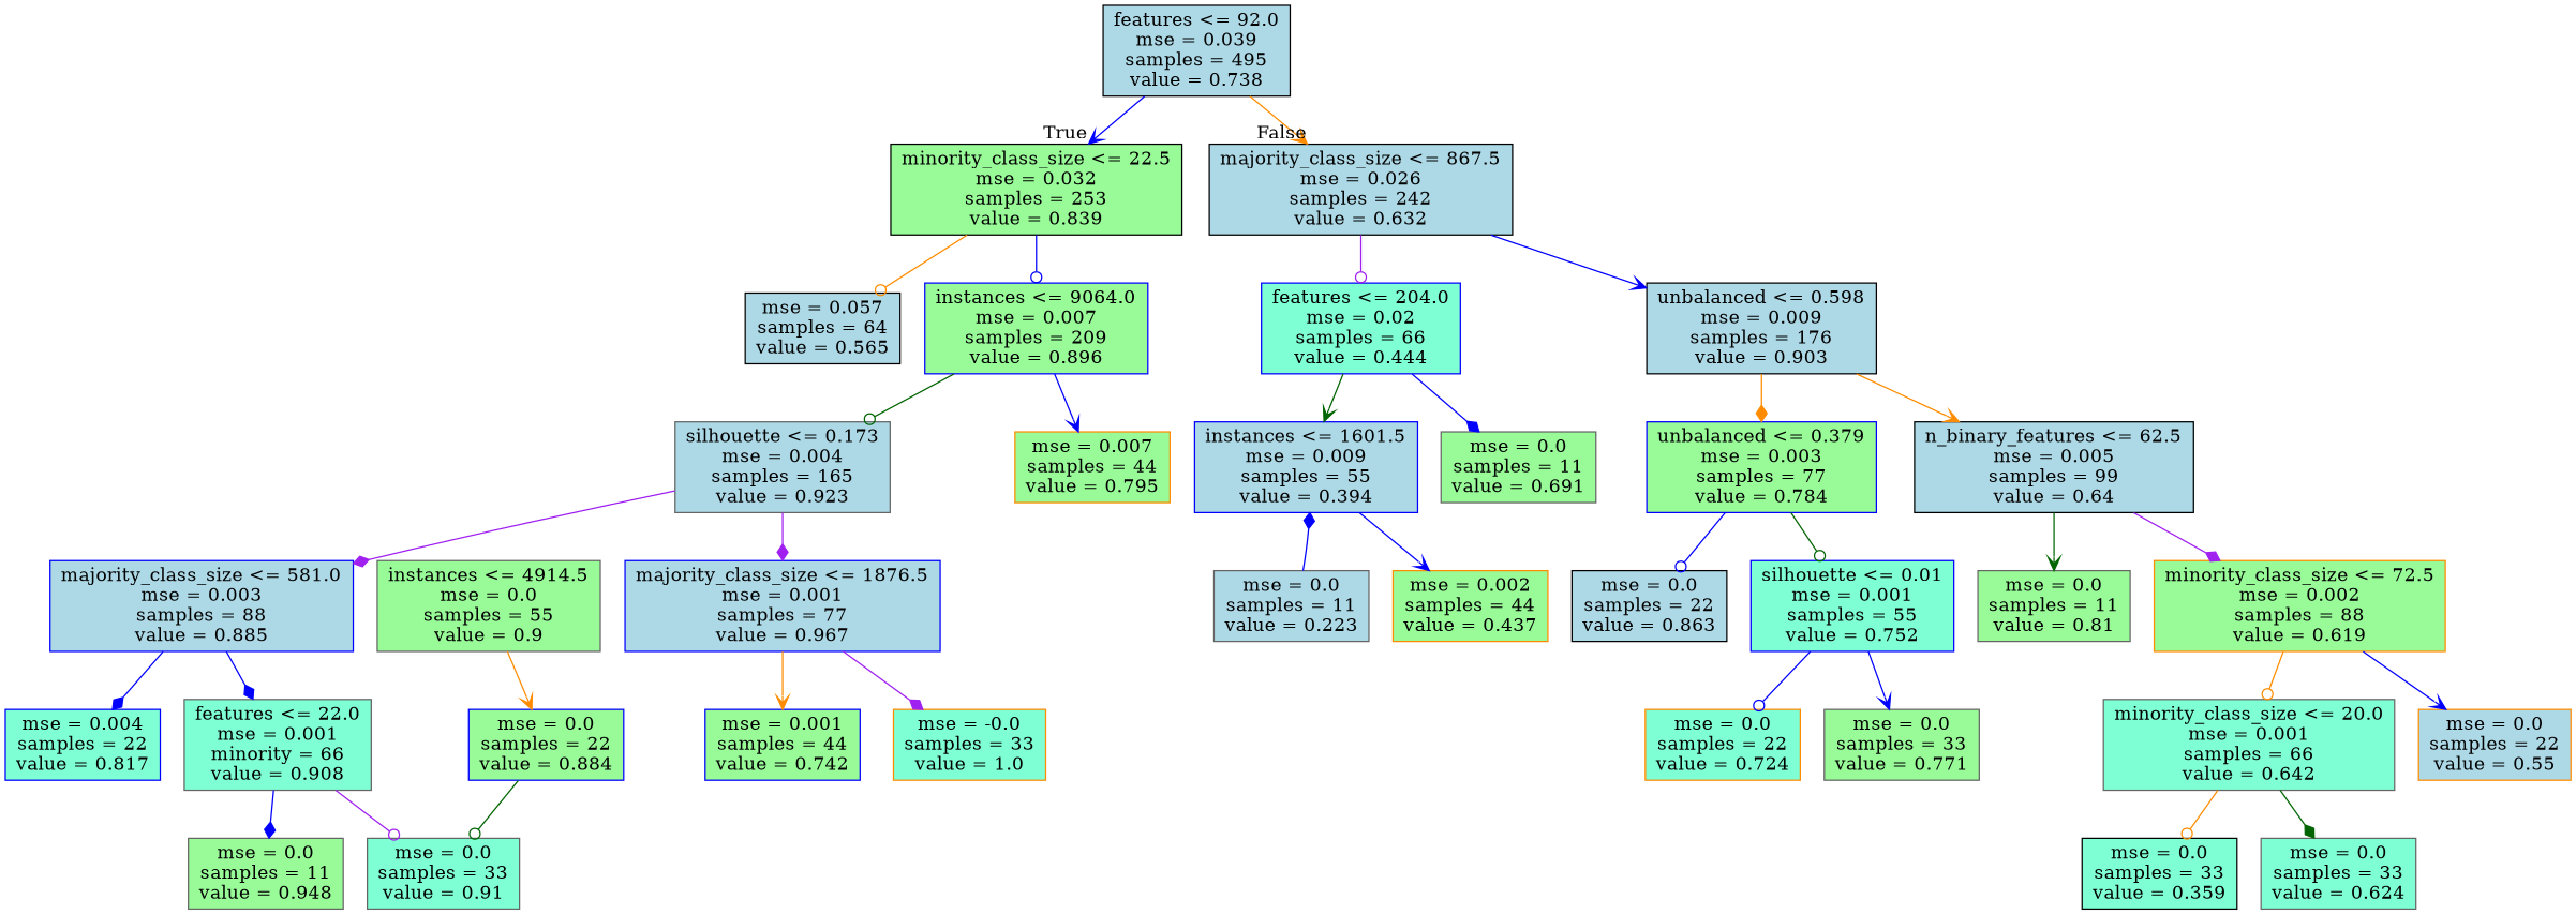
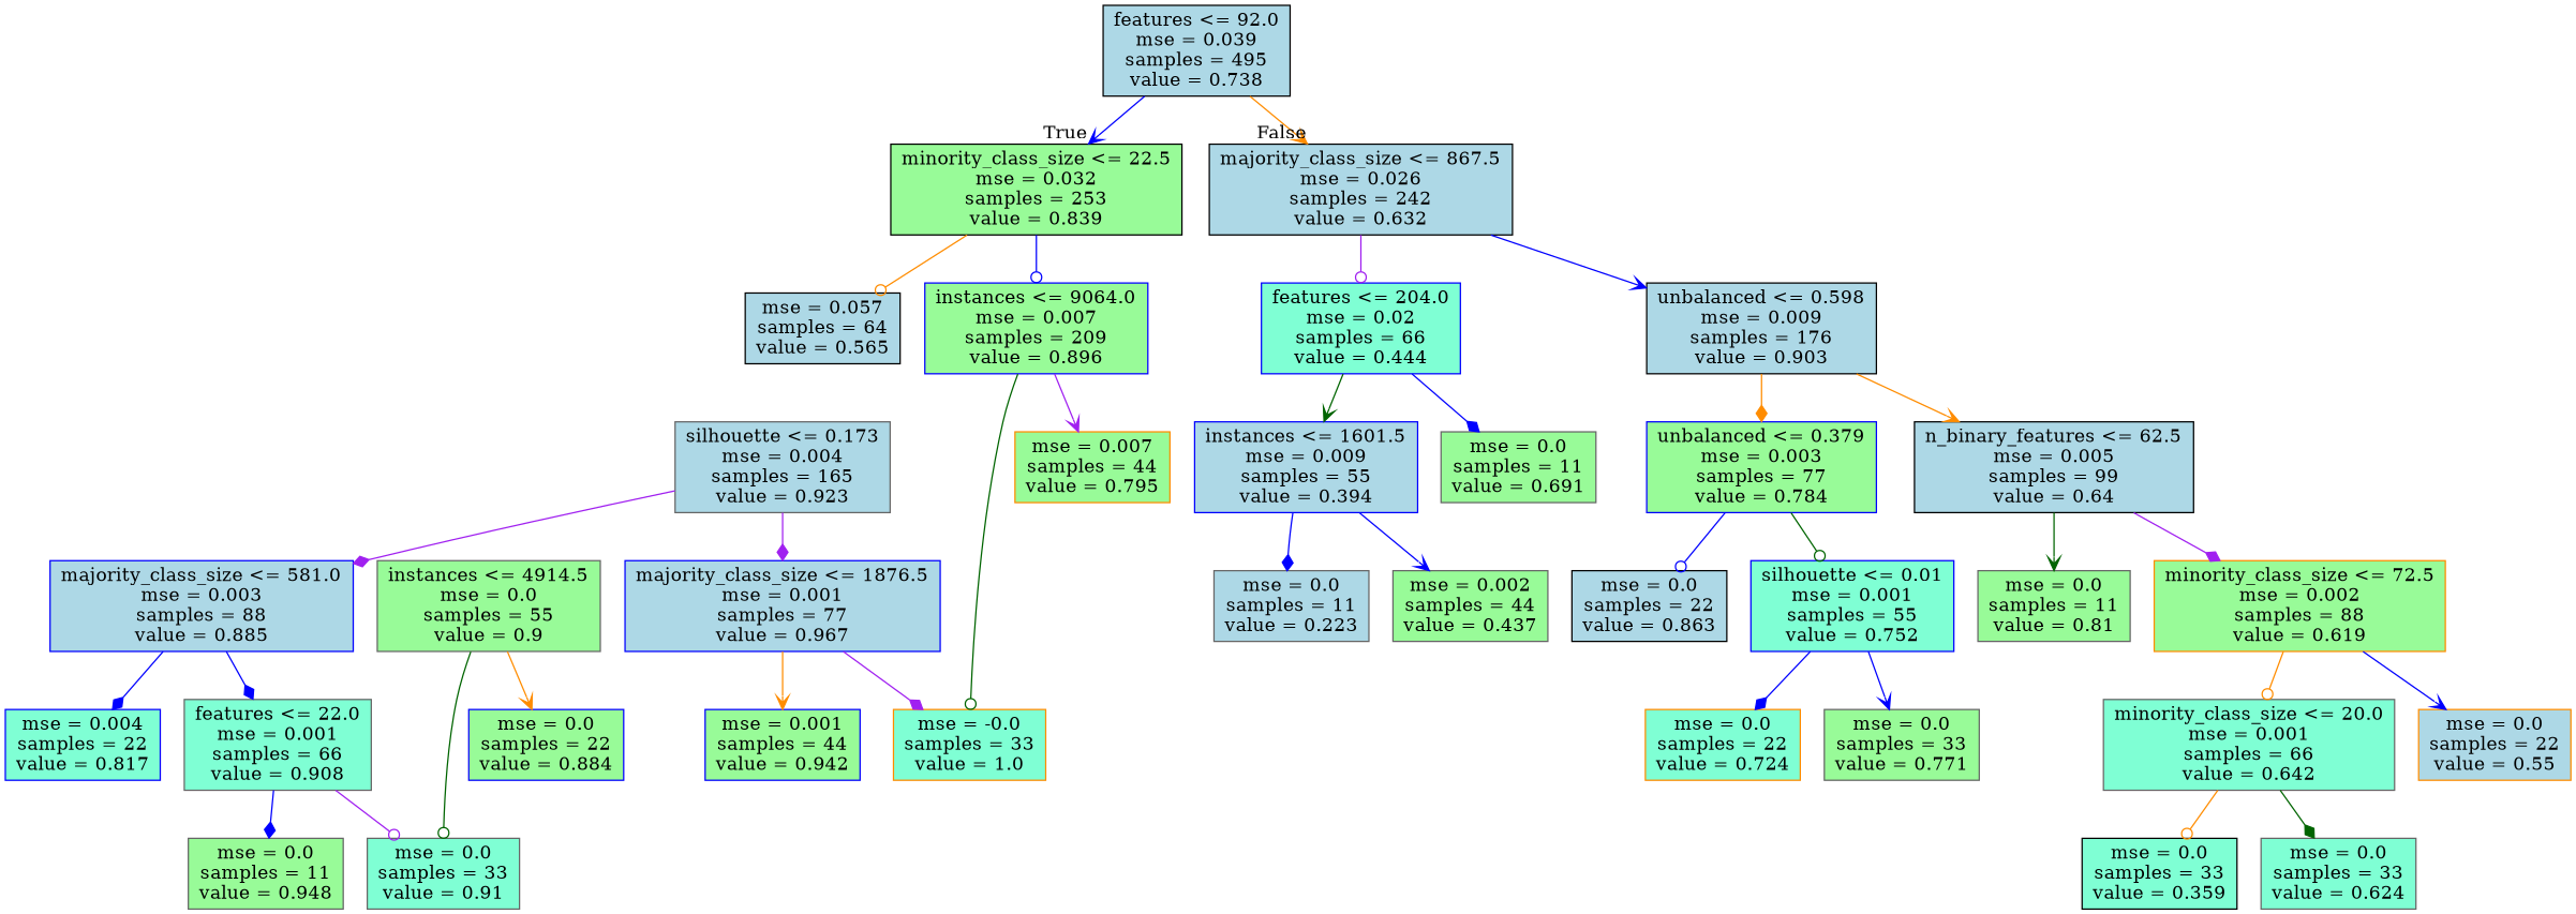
  digraph {
    node [color=gray40 fillcolor=palegreen shape=box style=filled]
    edge [arrowhead=vee color=blue]
    n1 [color=black fillcolor=lightblue label="features <= 92.0\nmse = 0.039\nsamples = 495\nvalue = 0.738"]
    n2 [color=black label="minority_class_size <= 22.5\nmse = 0.032\nsamples = 253\nvalue = 0.839"]
    n3 [color=black fillcolor=lightblue label="majority_class_size <= 867.5\nmse = 0.026\nsamples = 242\nvalue = 0.632"]
    n4 [color=black fillcolor=lightblue label="mse = 0.057\nsamples = 64\nvalue = 0.565"]
    n5 [color=blue label="instances <= 9064.0\nmse = 0.007\nsamples = 209\nvalue = 0.896"]
    n6 [color=blue fillcolor=aquamarine label="features <= 204.0\nmse = 0.02\nsamples = 66\nvalue = 0.444"]
    n7 [color=black fillcolor=lightblue label="unbalanced <= 0.598\nmse = 0.009\nsamples = 176\nvalue = 0.903"]
    n8 [fillcolor=lightblue label="silhouette <= 0.173\nmse = 0.004\nsamples = 165\nvalue = 0.923"]
    n9 [color=darkorange label="mse = 0.007\nsamples = 44\nvalue = 0.795"]
    n10 [color=blue fillcolor=lightblue label="majority_class_size <= 581.0\nmse = 0.003\nsamples = 88\nvalue = 0.885"]
    n11 [color=blue fillcolor=lightblue label="majority_class_size <= 1876.5\nmse = 0.001\nsamples = 77\nvalue = 0.967"]
    n12 [color=blue fillcolor=aquamarine label="mse = 0.004\nsamples = 22\nvalue = 0.817"]
-   n13 [fillcolor=aquamarine label="features <= 22.0\nmse = 0.001\nminority = 66\nvalue = 0.908"]
-   n14 [color=blue label="mse = 0.001\nsamples = 44\nvalue = 0.742"]
+   n13 [fillcolor=aquamarine label="features <= 22.0\nmse = 0.001\nsamples = 66\nvalue = 0.908"]
+   n14 [color=blue label="mse = 0.001\nsamples = 44\nvalue = 0.942"]
    n15 [color=darkorange fillcolor=aquamarine label="mse = -0.0\nsamples = 33\nvalue = 1.0"]
    n16 [label="mse = 0.0\nsamples = 11\nvalue = 0.948"]
    n17 [fillcolor=aquamarine label="mse = 0.0\nsamples = 33\nvalue = 0.91"]
    n18 [label="instances <= 4914.5\nmse = 0.0\nsamples = 55\nvalue = 0.9"]
    n19 [color=blue label="mse = 0.0\nsamples = 22\nvalue = 0.884"]
    n20 [color=blue fillcolor=lightblue label="instances <= 1601.5\nmse = 0.009\nsamples = 55\nvalue = 0.394"]
    n21 [label="mse = 0.0\nsamples = 11\nvalue = 0.691"]
    n22 [color=blue label="unbalanced <= 0.379\nmse = 0.003\nsamples = 77\nvalue = 0.784"]
    n23 [color=black fillcolor=lightblue label="n_binary_features <= 62.5\nmse = 0.005\nsamples = 99\nvalue = 0.64"]
    n24 [fillcolor=lightblue label="mse = 0.0\nsamples = 11\nvalue = 0.223"]
-   n25 [color=darkorange label="mse = 0.002\nsamples = 44\nvalue = 0.437"]
+   n25 [label="mse = 0.002\nsamples = 44\nvalue = 0.437"]
    n26 [color=black fillcolor=lightblue label="mse = 0.0\nsamples = 22\nvalue = 0.863"]
    n27 [color=blue fillcolor=aquamarine label="silhouette <= 0.01\nmse = 0.001\nsamples = 55\nvalue = 0.752"]
    n28 [label="mse = 0.0\nsamples = 11\nvalue = 0.81"]
    n29 [color=darkorange label="minority_class_size <= 72.5\nmse = 0.002\nsamples = 88\nvalue = 0.619"]
    n30 [color=darkorange fillcolor=aquamarine label="mse = 0.0\nsamples = 22\nvalue = 0.724"]
    n31 [label="mse = 0.0\nsamples = 33\nvalue = 0.771"]
    n32 [fillcolor=aquamarine label="minority_class_size <= 20.0\nmse = 0.001\nsamples = 66\nvalue = 0.642"]
    n33 [color=darkorange fillcolor=lightblue label="mse = 0.0\nsamples = 22\nvalue = 0.55"]
    n34 [color=black fillcolor=aquamarine label="mse = 0.0\nsamples = 33\nvalue = 0.359"]
    n35 [fillcolor=aquamarine label="mse = 0.0\nsamples = 33\nvalue = 0.624"]
    n1 -> n2 [headlabel=True labelangle=45 labeldistance=2.5]
    n1 -> n3 [color=darkorange headlabel=False labelangle=-45 labeldistance=2.5]
    n2 -> n4 [arrowhead=odot color=darkorange]
    n2 -> n5 [arrowhead=odot]
    n3 -> n6 [arrowhead=odot color=purple]
    n3 -> n7
-   n5 -> n8 [arrowhead=odot color=darkgreen]
-   n5 -> n9
+   n5 -> n15 [arrowhead=odot color=darkgreen]
+   n5 -> n9 [color=purple]
    n6 -> n20 [color=darkgreen]
    n6 -> n21 [arrowhead=diamond]
    n7 -> n22 [arrowhead=diamond color=darkorange]
    n7 -> n23 [color=darkorange]
    n8 -> n10 [arrowhead=diamond color=purple]
    n8 -> n11 [arrowhead=diamond color=purple]
    n10 -> n12 [arrowhead=diamond]
    n10 -> n13 [arrowhead=diamond]
    n11 -> n14 [color=darkorange]
    n11 -> n15 [arrowhead=diamond color=purple]
    n13 -> n16 [arrowhead=diamond]
    n13 -> n17 [arrowhead=odot color=purple]
-   n19 -> n17 [arrowhead=odot color=darkgreen]
+   n18 -> n17 [arrowhead=odot color=darkgreen]
    n18 -> n19 [color=darkorange]
-   n24 -> n20 [arrowhead=diamond]
+   n20 -> n24 [arrowhead=diamond]
    n20 -> n25
    n22 -> n26 [arrowhead=odot]
    n22 -> n27 [arrowhead=odot color=darkgreen]
    n23 -> n28 [color=darkgreen]
    n23 -> n29 [arrowhead=diamond color=purple]
-   n27 -> n30 [arrowhead=odot]
+   n27 -> n30 [arrowhead=diamond]
    n27 -> n31
    n29 -> n32 [arrowhead=odot color=darkorange]
    n29 -> n33
    n32 -> n34 [arrowhead=odot color=darkorange]
    n32 -> n35 [arrowhead=diamond color=darkgreen]
  }
